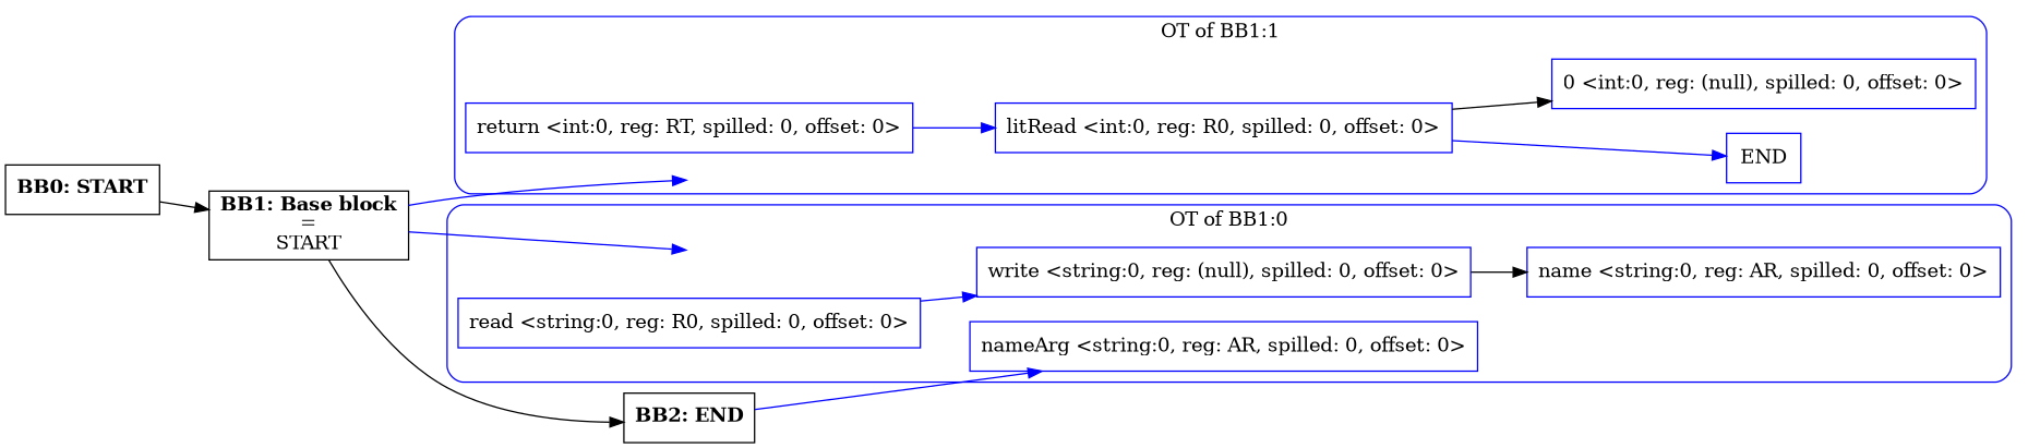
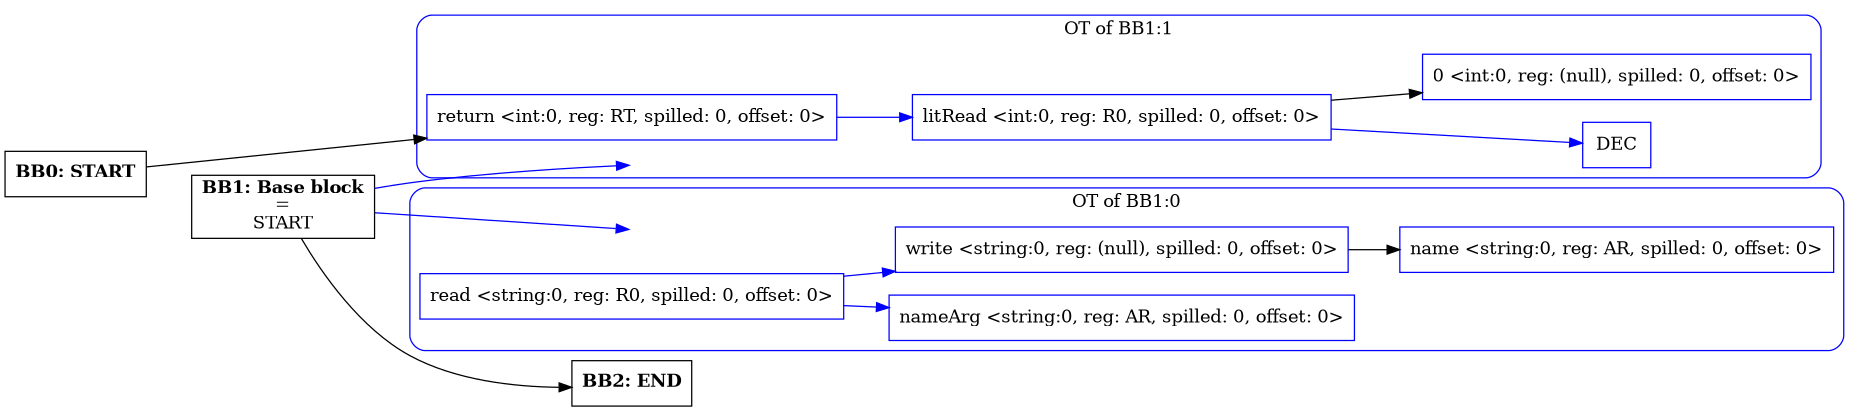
  digraph {
    compound=true
    rankdir=LR
    splines=true
    node [shape=rectangle color=blue]
    edge [color=blue]
    entry0 [shape=point style=invis color=""]
    n2 [label="write <string:0, reg: (null), spilled: 0, offset: 0>"]
    n3 [label="name <string:0, reg: AR, spilled: 0, offset: 0>"]
    n4 [label="read <string:0, reg: R0, spilled: 0, offset: 0>"]
    n5 [label="nameArg <string:0, reg: AR, spilled: 0, offset: 0>"]
    entry1 [shape=point style=invis color=""]
    n7 [label="return <int:0, reg: RT, spilled: 0, offset: 0>"]
    n8 [label="litRead <int:0, reg: R0, spilled: 0, offset: 0>"]
-   n9 [label=END]
+   n9 [label=DEC]
    n10 [label="0 <int:0, reg: (null), spilled: 0, offset: 0>"]
    n11 [label=<<B>BB2: END</B><BR ALIGN="CENTER"/>> color=""]
    n12 [label=<<B>BB1: Base block</B><BR ALIGN="CENTER"/>=<BR ALIGN="CENTER"/>START<BR ALIGN="CENTER"/>> color=""]
    n13 [label=<<B>BB0: START</B><BR ALIGN="CENTER"/>> color=""]
    subgraph cluster_1 {
      color=blue
      label="OT of BB1:0"
      style=rounded
      entry0
      n2
      n3
      n4
      n5
    }
    subgraph cluster_2 {
      color=blue
      label="OT of BB1:1"
      style=rounded
      entry1
      n7
      n8
      n9
      n10
    }
    n2 -> n3 [color=black]
    n4 -> n2
-   n11 -> n5
+   n4 -> n5
    n7 -> n8
    n8 -> n9
    n8 -> n10 [color=black]
    n12 -> entry0
    n12 -> entry1
    n12 -> n11 [color=""]
-   n13 -> n12 [color=""]
+   n13 -> n7 [color=""]
  }
